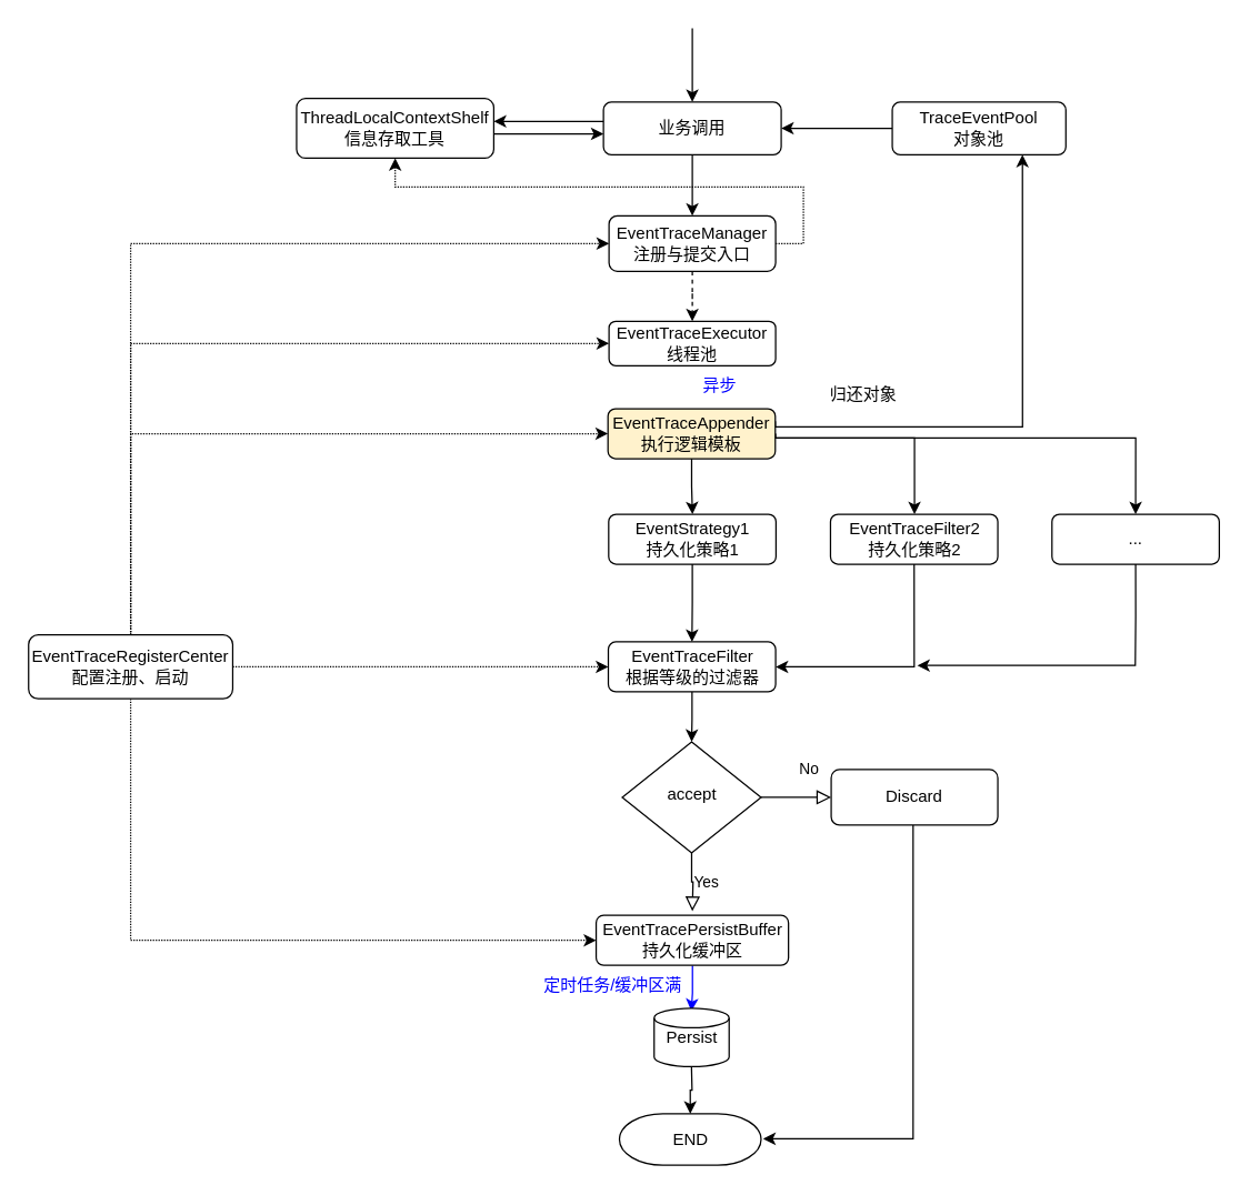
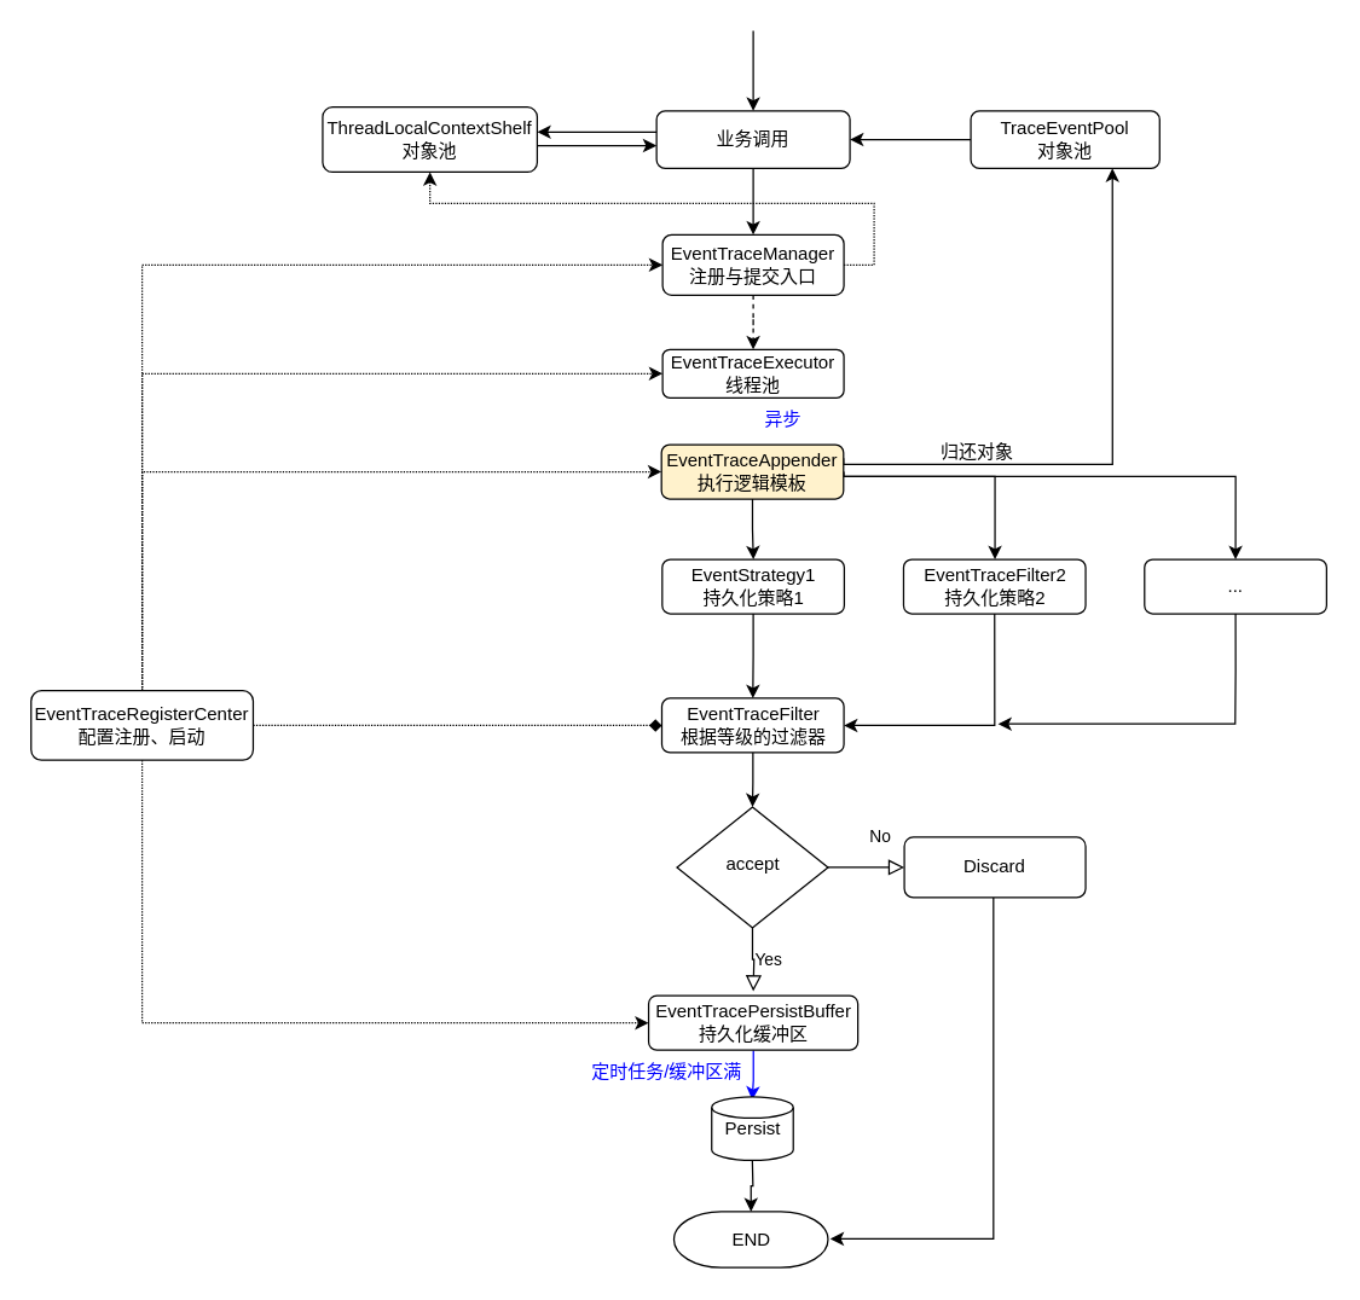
  <mxCell id="0" />
  <mxCell id="1" parent="0" />
  <mxCell id="2" value="" style="edgeStyle=orthogonalEdgeStyle;rounded=0;orthogonalLoop=1;jettySize=auto;html=1;dashed=1;" parent="1" source="4" target="10" edge="1"><mxGeometry relative="1" as="geometry" /></mxCell>
  <mxCell id="3" style="edgeStyle=orthogonalEdgeStyle;rounded=0;orthogonalLoop=1;jettySize=auto;html=1;exitX=1;exitY=0.5;exitDx=0;exitDy=0;dashed=1;dashPattern=1 1;" parent="1" source="4" target="17" edge="1"><mxGeometry relative="1" as="geometry" /></mxCell>
  <mxCell id="4" value="EventTraceManager&lt;br&gt;注册与提交入口" style="rounded=1;whiteSpace=wrap;html=1;fontSize=12;glass=0;strokeWidth=1;shadow=0;" parent="1" vertex="1"><mxGeometry x="438" y="155" width="120" height="40" as="geometry" /></mxCell>
  <mxCell id="5" value="No" style="rounded=0;html=1;jettySize=auto;orthogonalLoop=1;fontSize=11;endArrow=block;endFill=0;endSize=8;strokeWidth=1;shadow=0;labelBackgroundColor=none;edgeStyle=orthogonalEdgeStyle;" parent="1" source="7" target="9" edge="1"><mxGeometry x="0.333" y="20" relative="1" as="geometry"><mxPoint as="offset" /></mxGeometry></mxCell>
  <mxCell id="6" value="Yes" style="edgeStyle=orthogonalEdgeStyle;rounded=0;html=1;jettySize=auto;orthogonalLoop=1;fontSize=11;endArrow=block;endFill=0;endSize=8;strokeWidth=1;shadow=0;labelBackgroundColor=none;" parent="1" source="7" edge="1"><mxGeometry y="10" relative="1" as="geometry"><mxPoint as="offset" /><mxPoint x="498" y="656" as="targetPoint" /></mxGeometry></mxCell>
  <mxCell id="7" value="accept" style="rhombus;whiteSpace=wrap;html=1;shadow=0;fontFamily=Helvetica;fontSize=12;align=center;strokeWidth=1;spacing=6;spacingTop=-4;" parent="1" vertex="1"><mxGeometry x="447.5" y="534" width="100" height="80" as="geometry" /></mxCell>
  <mxCell id="8" style="edgeStyle=orthogonalEdgeStyle;rounded=0;orthogonalLoop=1;jettySize=auto;html=1;" parent="1" edge="1"><mxGeometry relative="1" as="geometry"><mxPoint x="549" y="820" as="targetPoint" /><mxPoint x="657" y="594" as="sourcePoint" /><Array as="points"><mxPoint x="657" y="693" /><mxPoint x="657" y="693" /></Array></mxGeometry></mxCell>
  <mxCell id="9" value="Discard" style="rounded=1;whiteSpace=wrap;html=1;fontSize=12;glass=0;strokeWidth=1;shadow=0;" parent="1" vertex="1"><mxGeometry x="598" y="554" width="120" height="40" as="geometry" /></mxCell>
  <mxCell id="10" value="EventTraceExecutor&lt;br&gt;线程池" style="rounded=1;whiteSpace=wrap;html=1;" parent="1" vertex="1"><mxGeometry x="438" y="231" width="120" height="32" as="geometry" /></mxCell>
  <mxCell id="11" style="edgeStyle=orthogonalEdgeStyle;rounded=0;orthogonalLoop=1;jettySize=auto;html=1;exitX=0;exitY=0.5;exitDx=0;exitDy=0;entryX=1;entryY=0.5;entryDx=0;entryDy=0;" parent="1" source="12" target="15" edge="1"><mxGeometry relative="1" as="geometry" /></mxCell>
  <mxCell id="12" value="TraceEventPool&lt;br&gt;对象池" style="rounded=1;whiteSpace=wrap;html=1;" parent="1" vertex="1"><mxGeometry x="642" y="73" width="125" height="38" as="geometry" /></mxCell>
  <mxCell id="13" value="" style="edgeStyle=orthogonalEdgeStyle;rounded=0;orthogonalLoop=1;jettySize=auto;html=1;" parent="1" source="15" target="4" edge="1"><mxGeometry relative="1" as="geometry" /></mxCell>
  <mxCell id="14" value="" style="edgeStyle=orthogonalEdgeStyle;rounded=0;orthogonalLoop=1;jettySize=auto;html=1;" parent="1" source="15" target="17" edge="1"><mxGeometry relative="1" as="geometry"><Array as="points"><mxPoint x="393" y="87" /><mxPoint x="393" y="87" /></Array></mxGeometry></mxCell>
  <mxCell id="15" value="业务调用" style="rounded=1;whiteSpace=wrap;html=1;" parent="1" vertex="1"><mxGeometry x="434" y="73" width="128" height="38" as="geometry" /></mxCell>
  <mxCell id="16" value="" style="edgeStyle=orthogonalEdgeStyle;rounded=0;orthogonalLoop=1;jettySize=auto;html=1;" parent="1" source="17" target="15" edge="1"><mxGeometry relative="1" as="geometry"><Array as="points"><mxPoint x="393" y="96" /><mxPoint x="393" y="96" /></Array></mxGeometry></mxCell>
- <mxCell id="17" value="ThreadLocalContextShelf&lt;br&gt;信息存取工具" style="rounded=1;whiteSpace=wrap;html=1;" parent="1" vertex="1"><mxGeometry x="213" y="70.5" width="142" height="43" as="geometry" /></mxCell>
+ <mxCell id="17" value="ThreadLocalContextShelf&lt;br&gt;对象池" style="rounded=1;whiteSpace=wrap;html=1;" parent="1" vertex="1"><mxGeometry x="213" y="70.5" width="142" height="43" as="geometry" /></mxCell>
  <mxCell id="18" style="edgeStyle=orthogonalEdgeStyle;rounded=0;orthogonalLoop=1;jettySize=auto;html=1;exitX=0.5;exitY=1;exitDx=0;exitDy=0;" parent="1" source="22" target="43" edge="1"><mxGeometry relative="1" as="geometry" /></mxCell>
  <mxCell id="19" style="edgeStyle=orthogonalEdgeStyle;rounded=0;orthogonalLoop=1;jettySize=auto;html=1;exitX=1;exitY=0.5;exitDx=0;exitDy=0;" parent="1" source="22" target="28" edge="1"><mxGeometry relative="1" as="geometry"><Array as="points"><mxPoint x="558" y="315" /><mxPoint x="658" y="315" /></Array></mxGeometry></mxCell>
  <mxCell id="20" style="edgeStyle=orthogonalEdgeStyle;rounded=0;orthogonalLoop=1;jettySize=auto;html=1;exitX=1;exitY=0.5;exitDx=0;exitDy=0;entryX=0.5;entryY=0;entryDx=0;entryDy=0;" parent="1" source="22" target="30" edge="1"><mxGeometry relative="1" as="geometry"><Array as="points"><mxPoint x="558" y="315" /><mxPoint x="817" y="315" /></Array></mxGeometry></mxCell>
  <mxCell id="21" style="edgeStyle=orthogonalEdgeStyle;rounded=0;orthogonalLoop=1;jettySize=auto;html=1;exitX=1;exitY=0.25;exitDx=0;exitDy=0;entryX=0.75;entryY=1;entryDx=0;entryDy=0;" parent="1" source="22" target="12" edge="1"><mxGeometry relative="1" as="geometry"><Array as="points"><mxPoint x="558" y="307" /><mxPoint x="736" y="307" /></Array></mxGeometry></mxCell>
  <mxCell id="22" value="EventTraceAppender&lt;br&gt;执行逻辑模板" style="rounded=1;whiteSpace=wrap;html=1;fillColor=#fff2cc;" parent="1" vertex="1"><mxGeometry x="437.25" y="294" width="120.5" height="36" as="geometry" /></mxCell>
  <mxCell id="23" value="" style="edgeStyle=orthogonalEdgeStyle;rounded=0;orthogonalLoop=1;jettySize=auto;html=1;" parent="1" source="24" target="7" edge="1"><mxGeometry relative="1" as="geometry" /></mxCell>
  <mxCell id="24" value="EventTraceFilter&lt;br&gt;根据等级的过滤器" style="rounded=1;whiteSpace=wrap;html=1;" parent="1" vertex="1"><mxGeometry x="437.5" y="462" width="120.5" height="36" as="geometry" /></mxCell>
  <mxCell id="25" value="" style="edgeStyle=orthogonalEdgeStyle;rounded=0;orthogonalLoop=1;jettySize=auto;html=1;strokeColor=#0000FF;" parent="1" source="26" edge="1"><mxGeometry relative="1" as="geometry"><mxPoint x="497.3" y="728" as="targetPoint" /></mxGeometry></mxCell>
  <mxCell id="26" value="EventTracePersistBuffer&lt;br&gt;持久化缓冲区" style="rounded=1;whiteSpace=wrap;html=1;" parent="1" vertex="1"><mxGeometry x="428.75" y="659" width="138.5" height="36" as="geometry" /></mxCell>
  <mxCell id="27" style="edgeStyle=orthogonalEdgeStyle;rounded=0;orthogonalLoop=1;jettySize=auto;html=1;exitX=0.5;exitY=1;exitDx=0;exitDy=0;entryX=1;entryY=0.5;entryDx=0;entryDy=0;" parent="1" source="28" target="24" edge="1"><mxGeometry relative="1" as="geometry" /></mxCell>
  <mxCell id="28" value="EventTraceFilter2&lt;br&gt;持久化策略2" style="rounded=1;whiteSpace=wrap;html=1;" parent="1" vertex="1"><mxGeometry x="597.5" y="370" width="120.5" height="36" as="geometry" /></mxCell>
  <mxCell id="29" style="edgeStyle=orthogonalEdgeStyle;rounded=0;orthogonalLoop=1;jettySize=auto;html=1;exitX=0.5;exitY=1;exitDx=0;exitDy=0;" parent="1" source="30" edge="1"><mxGeometry relative="1" as="geometry"><mxPoint x="660" y="479" as="targetPoint" /><Array as="points"><mxPoint x="817" y="444" /><mxPoint x="817" y="444" /></Array></mxGeometry></mxCell>
  <mxCell id="30" value="..." style="rounded=1;whiteSpace=wrap;html=1;" parent="1" vertex="1"><mxGeometry x="757" y="370" width="120.5" height="36" as="geometry" /></mxCell>
  <mxCell id="31" value="" style="edgeStyle=orthogonalEdgeStyle;rounded=0;orthogonalLoop=1;jettySize=auto;html=1;strokeColor=#000000;" parent="1" target="33" edge="1"><mxGeometry relative="1" as="geometry"><mxPoint x="497.3" y="764" as="sourcePoint" /></mxGeometry></mxCell>
  <mxCell id="32" value="" style="endArrow=classic;html=1;rounded=0;entryX=0.5;entryY=0;entryDx=0;entryDy=0;" parent="1" target="15" edge="1"><mxGeometry width="50" height="50" relative="1" as="geometry"><mxPoint x="498" y="20" as="sourcePoint" /><mxPoint x="626" y="246" as="targetPoint" /></mxGeometry></mxCell>
  <mxCell id="33" value="END" style="strokeWidth=1;html=1;shape=mxgraph.flowchart.terminator;whiteSpace=wrap;" parent="1" vertex="1"><mxGeometry x="445.5" y="802" width="102" height="37" as="geometry" /></mxCell>
  <mxCell id="34" value="Persist" style="strokeWidth=1;html=1;shape=mxgraph.flowchart.database;whiteSpace=wrap;" parent="1" vertex="1"><mxGeometry x="470.5" y="726" width="54" height="42" as="geometry" /></mxCell>
  <mxCell id="35" style="edgeStyle=orthogonalEdgeStyle;rounded=0;orthogonalLoop=1;jettySize=auto;html=1;exitX=0.5;exitY=0;exitDx=0;exitDy=0;entryX=0;entryY=0.5;entryDx=0;entryDy=0;dashed=1;dashPattern=1 1;" parent="1" source="40" target="22" edge="1"><mxGeometry relative="1" as="geometry" /></mxCell>
- <mxCell id="36" style="edgeStyle=orthogonalEdgeStyle;rounded=0;orthogonalLoop=1;jettySize=auto;html=1;exitX=1;exitY=0.5;exitDx=0;exitDy=0;entryX=0;entryY=0.5;entryDx=0;entryDy=0;dashed=1;dashPattern=1 1;" parent="1" source="40" target="24" edge="1"><mxGeometry relative="1" as="geometry" /></mxCell>
+ <mxCell id="36" style="edgeStyle=orthogonalEdgeStyle;rounded=0;orthogonalLoop=1;jettySize=auto;html=1;exitX=1;exitY=0.5;exitDx=0;exitDy=0;entryX=0;entryY=0.5;entryDx=0;entryDy=0;dashed=1;dashPattern=1 1;endArrow=diamond;" parent="1" source="40" target="24" edge="1"><mxGeometry relative="1" as="geometry" /></mxCell>
  <mxCell id="37" style="edgeStyle=orthogonalEdgeStyle;rounded=0;orthogonalLoop=1;jettySize=auto;html=1;exitX=0.5;exitY=1;exitDx=0;exitDy=0;entryX=0;entryY=0.5;entryDx=0;entryDy=0;dashed=1;dashPattern=1 1;" parent="1" source="40" target="26" edge="1"><mxGeometry relative="1" as="geometry" /></mxCell>
  <mxCell id="38" style="edgeStyle=orthogonalEdgeStyle;rounded=0;orthogonalLoop=1;jettySize=auto;html=1;exitX=0.5;exitY=0;exitDx=0;exitDy=0;entryX=0;entryY=0.5;entryDx=0;entryDy=0;dashed=1;dashPattern=1 1;" parent="1" source="40" target="4" edge="1"><mxGeometry relative="1" as="geometry" /></mxCell>
  <mxCell id="39" style="edgeStyle=orthogonalEdgeStyle;rounded=0;orthogonalLoop=1;jettySize=auto;html=1;exitX=0.5;exitY=0;exitDx=0;exitDy=0;entryX=0;entryY=0.5;entryDx=0;entryDy=0;dashed=1;dashPattern=1 1;" parent="1" source="40" target="10" edge="1"><mxGeometry relative="1" as="geometry" /></mxCell>
  <mxCell id="40" value="EventTraceRegisterCenter&lt;br&gt;配置注册、启动" style="rounded=1;whiteSpace=wrap;html=1;strokeWidth=1;" parent="1" vertex="1"><mxGeometry x="20" y="457" width="147" height="46" as="geometry" /></mxCell>
  <mxCell id="41" value="&lt;font color=&quot;#0000ff&quot;&gt;定时任务/缓冲区满&lt;/font&gt;" style="text;html=1;strokeColor=none;fillColor=none;align=center;verticalAlign=middle;whiteSpace=wrap;rounded=0;" parent="1" vertex="1"><mxGeometry x="379" y="695" width="124" height="30" as="geometry" /></mxCell>
  <mxCell id="42" style="edgeStyle=orthogonalEdgeStyle;rounded=0;orthogonalLoop=1;jettySize=auto;html=1;exitX=0.5;exitY=1;exitDx=0;exitDy=0;entryX=0.5;entryY=0;entryDx=0;entryDy=0;" parent="1" source="43" target="24" edge="1"><mxGeometry relative="1" as="geometry" /></mxCell>
  <mxCell id="43" value="EventStrategy1&lt;br&gt;持久化策略1" style="rounded=1;whiteSpace=wrap;html=1;" parent="1" vertex="1"><mxGeometry x="437.75" y="370" width="120.5" height="36" as="geometry" /></mxCell>
  <mxCell id="44" value="&lt;font color=&quot;#0000ff&quot;&gt;异步&lt;/font&gt;" style="text;html=1;strokeColor=none;fillColor=none;align=center;verticalAlign=middle;whiteSpace=wrap;rounded=0;" parent="1" vertex="1"><mxGeometry x="487.5" y="263" width="60" height="30" as="geometry" /></mxCell>
- <mxCell id="45" value="归还对象" style="text;html=1;strokeColor=none;fillColor=none;align=center;verticalAlign=middle;whiteSpace=wrap;rounded=0;" parent="1" vertex="1"><mxGeometry x="593" y="269" width="57" height="30" as="geometry" /></mxCell>
+ <mxCell id="45" value="归还对象" style="text;html=1;strokeColor=none;fillColor=none;align=center;verticalAlign=middle;whiteSpace=wrap;rounded=0;" parent="1" vertex="1"><mxGeometry x="618" y="284" width="57" height="30" as="geometry" /></mxCell>
